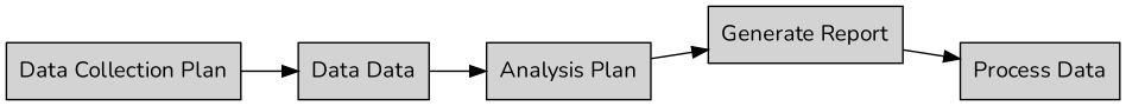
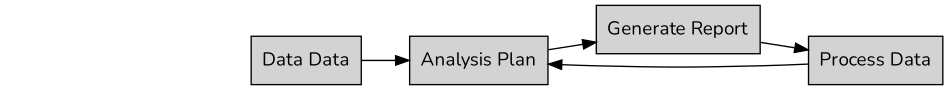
  digraph {
    fontname=Nunito
    rankdir=LR
    node [fontname=Nunito shape=box style=filled type=task]
    edge [fontname=Nunito]
-   n1 [label="Data Collection Plan" type=plan]
    n2 [label="Data Data"]
    n3 [label="Analysis Plan" type=plan]
    n4 [label="Process Data"]
    n5 [label="Generate Report"]
-   n1 -> n2
    n2 -> n3
    n3 -> n5
+   n4 -> n3
    n5 -> n4
  }
